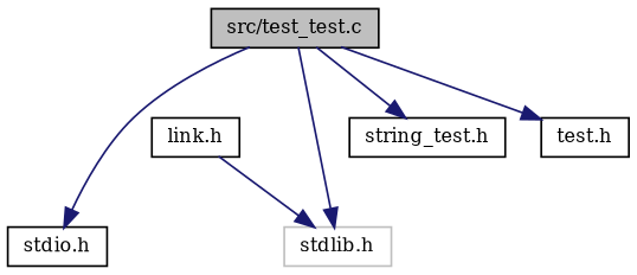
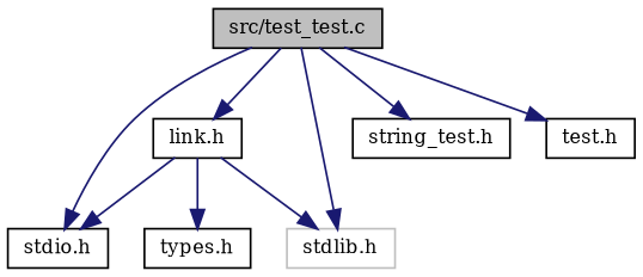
  digraph {
    fontname="DejaVu Serif"
    node [color=black fillcolor=white fontname="DejaVu Serif" fontsize=10 shape=record style=filled]
    edge [color=midnightblue fontname="DejaVu Serif" fontsize=10 labelfontname=Helvetica labelfontsize=10 style=solid]
    n1 [fillcolor=grey75 fontcolor=black height=0.2 label="src/test_test.c" width=0.4]
    n2 [height=0.2 label="stdio.h" width=0.4]
    n3 [color=grey75 height=0.2 label="stdlib.h" width=0.4]
    n4 [height=0.2 label="link.h" width=0.4]
    n5 [height=0.2 label="string_test.h" width=0.4]
    n6 [height=0.2 label="test.h" width=0.4]
+   n7 [height=0.2 label="types.h" width=0.4]
    n1 -> n2
    n1 -> n3
+   n1 -> n4
    n1 -> n5
    n1 -> n6
+   n4 -> n2
    n4 -> n3
+   n4 -> n7
  }
